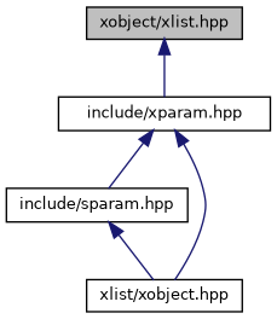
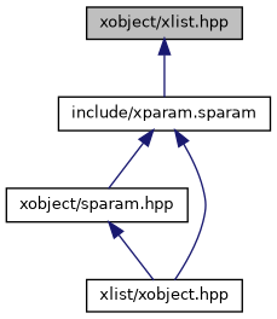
  digraph {
    node [color=black fillcolor=white fontname=Helvetica fontsize=10 shape=record style=filled]
    edge [color=midnightblue dir=back fontname=Helvetica fontsize=10 labelfontname=Helvetica labelfontsize=10 style=solid]
    n1 [fillcolor=grey75 fontcolor=black height=0.2 label="xobject/xlist.hpp" width=0.4]
-   n2 [height=0.2 label="include/xparam.hpp" width=0.4]
-   n3 [height=0.2 label="include/sparam.hpp" width=0.4]
+   n2 [height=0.2 label="include/xparam.sparam" width=0.4]
+   n3 [height=0.2 label="xobject/sparam.hpp" width=0.4]
    n4 [height=0.2 label="xlist/xobject.hpp" width=0.4]
    n1 -> n2
    n2 -> n3
    n2 -> n4
    n3 -> n4
  }
